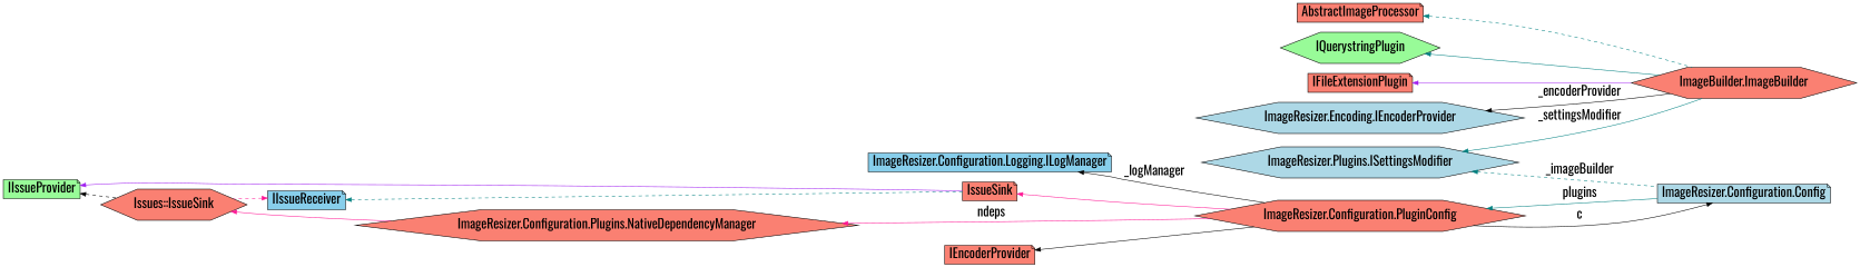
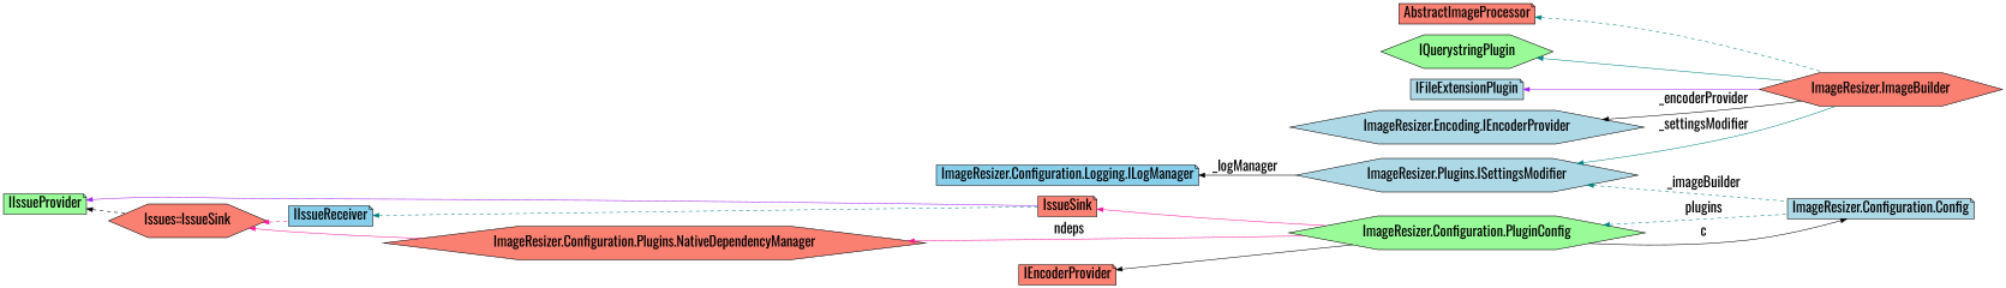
  digraph {
    fontname=Oswald
    rankdir=LR
    node [color=black fillcolor=salmon fontname=Oswald fontsize=24 shape=note style=filled]
    edge [color=teal dir=back fontname=Oswald fontsize=24 labelfontname=Helvetica labelfontsize=24 style=solid]
-   n1 [fontcolor=black height=0.2 label="ImageResizer.Configuration.PluginConfig" shape=hexagon width=0.4]
+   n1 [fillcolor=palegreen fontcolor=black height=0.2 label="ImageResizer.Configuration.PluginConfig" shape=hexagon width=0.4]
    n2 [fillcolor=lightblue height=0.2 label="ImageResizer.Configuration.Config" width=0.4]
    n3 [height=0.2 label=IssueSink width=0.4]
    n4 [fillcolor=palegreen height=0.2 label=IIssueProvider width=0.4]
    n5 [height=0.2 label="Issues::IssueSink" shape=hexagon width=0.4]
    n6 [height=0.2 label="ImageResizer.Configuration.Plugins.NativeDependencyManager" shape=hexagon width=0.4]
    n7 [fillcolor=skyblue height=0.2 label=IIssueReceiver width=0.4]
    n8 [height=0.2 label=IEncoderProvider width=0.4]
-   n9 [height=0.2 label="ImageBuilder.ImageBuilder" shape=hexagon width=0.4]
+   n9 [height=0.2 label="ImageResizer.ImageBuilder" shape=hexagon width=0.4]
    n10 [height=0.2 label=AbstractImageProcessor width=0.4]
    n11 [fillcolor=palegreen height=0.2 label=IQuerystringPlugin shape=hexagon width=0.4]
-   n12 [height=0.2 label=IFileExtensionPlugin width=0.4]
+   n12 [fillcolor=lightblue height=0.2 label=IFileExtensionPlugin width=0.4]
    n13 [fillcolor=lightblue height=0.2 label="ImageResizer.Encoding.IEncoderProvider" shape=hexagon width=0.4]
    n14 [fillcolor=lightblue height=0.2 label="ImageResizer.Plugins.ISettingsModifier" shape=hexagon width=0.4]
    n15 [fillcolor=skyblue height=0.2 label="ImageResizer.Configuration.Logging.ILogManager" width=0.4]
-   n1 -> n2 [label=" plugins"]
+   n1 -> n2 [label=" plugins" style=dashed]
    n2 -> n1 [color=black label=" c"]
    n3 -> n1 [color=deeppink]
    n4 -> n3 [color=purple]
    n4 -> n5 [color=black style=dashed]
    n5 -> n6 [color=deeppink]
    n6 -> n1 [color=deeppink label=" ndeps"]
    n7 -> n3 [style=dashed]
-   n7 -> n5 [color=deeppink style=dashed]
+   n5 -> n7 [color=deeppink style=dashed]
    n8 -> n1 [color=black]
    n10 -> n9 [style=dashed]
    n11 -> n9
    n12 -> n9 [color=purple]
    n13 -> n9 [color=black label=" _encoderProvider"]
    n14 -> n2 [label=" _imageBuilder" style=dashed]
    n14 -> n9 [label=" _settingsModifier"]
-   n15 -> n1 [color=black label=" _logManager"]
+   n15 -> n14 [color=black label=" _logManager"]
  }
